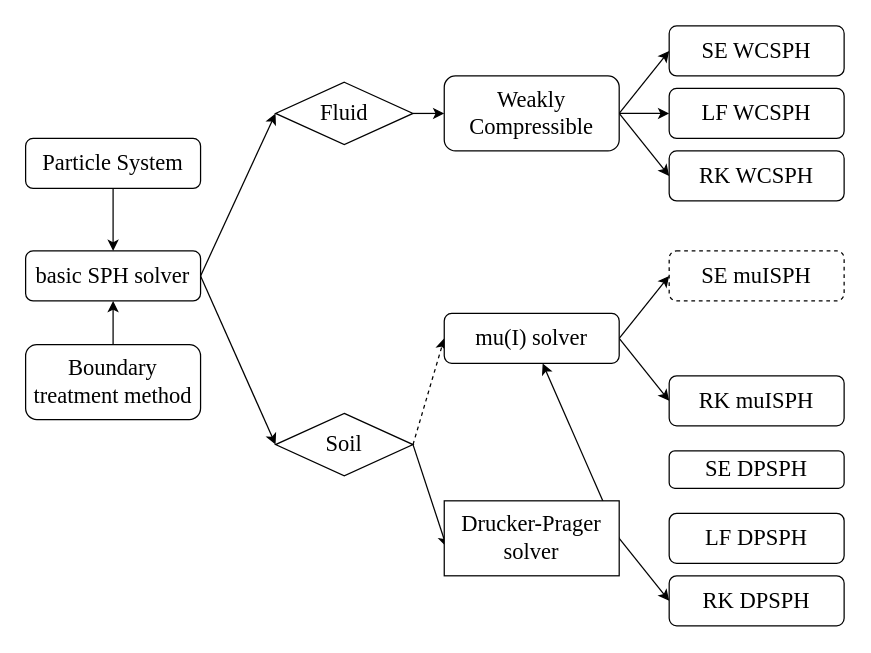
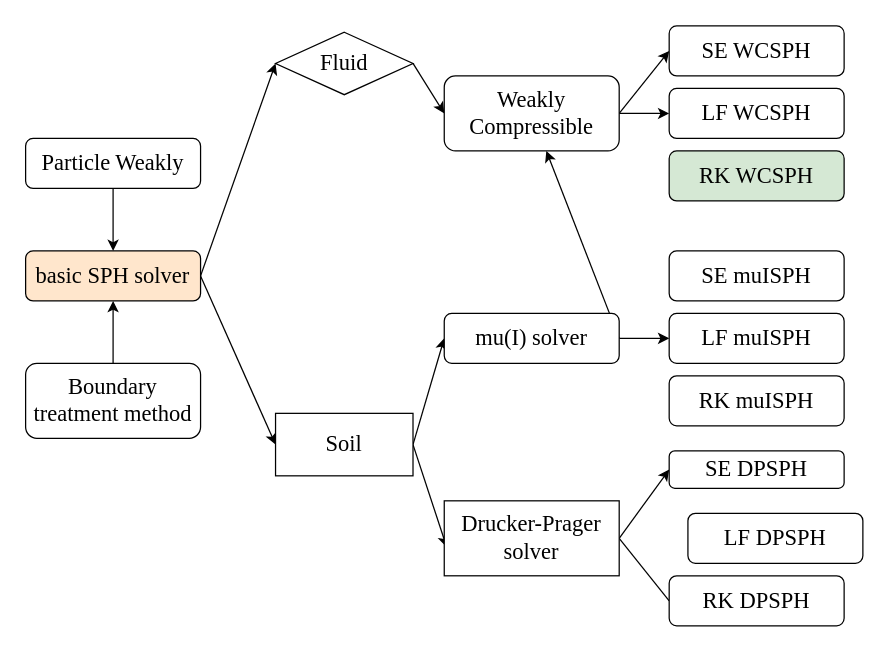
  <mxCell id="0" />
  <mxCell id="1" parent="0" />
  <mxCell id="2" style="edgeStyle=none;html=1;exitX=0.5;exitY=1;exitDx=0;exitDy=0;entryX=0.5;entryY=0;entryDx=0;entryDy=0;" parent="1" source="3" target="6" edge="1"><mxGeometry relative="1" as="geometry" /></mxCell>
- <mxCell id="3" value="Particle System" style="whiteSpace=wrap;html=1;rounded=1;fontStyle=0;fontFamily=Times New Roman;fontSize=18;" parent="1" vertex="1"><mxGeometry x="20" y="110" width="140" height="40" as="geometry" /></mxCell>
+ <mxCell id="3" value="Particle Weakly" style="whiteSpace=wrap;html=1;rounded=1;fontStyle=0;fontFamily=Times New Roman;fontSize=18;" parent="1" vertex="1"><mxGeometry x="20" y="110" width="140" height="40" as="geometry" /></mxCell>
  <mxCell id="4" style="edgeStyle=none;html=1;exitX=1;exitY=0.5;exitDx=0;exitDy=0;entryX=0;entryY=0.5;entryDx=0;entryDy=0;" parent="1" source="6" target="30" edge="1"><mxGeometry relative="1" as="geometry"><mxPoint x="190" y="80" as="targetPoint" /></mxGeometry></mxCell>
  <mxCell id="5" style="edgeStyle=none;html=1;exitX=1;exitY=0.5;exitDx=0;exitDy=0;entryX=0;entryY=0.5;entryDx=0;entryDy=0;" parent="1" source="6" target="31" edge="1"><mxGeometry relative="1" as="geometry"><mxPoint x="220" y="350" as="targetPoint" /></mxGeometry></mxCell>
- <mxCell id="6" value="basic SPH solver" style="whiteSpace=wrap;html=1;rounded=1;fontStyle=0;fontFamily=Times New Roman;fontSize=18;" parent="1" vertex="1"><mxGeometry x="20" y="200" width="140" height="40" as="geometry" /></mxCell>
+ <mxCell id="6" value="basic SPH solver" style="whiteSpace=wrap;html=1;rounded=1;fontStyle=0;fontFamily=Times New Roman;fontSize=18;fillColor=#ffe6cc;" parent="1" vertex="1"><mxGeometry x="20" y="200" width="140" height="40" as="geometry" /></mxCell>
  <mxCell id="7" style="edgeStyle=none;html=1;exitX=1;exitY=0.5;exitDx=0;exitDy=0;entryX=0;entryY=0.5;entryDx=0;entryDy=0;" parent="1" source="10" target="12" edge="1"><mxGeometry relative="1" as="geometry" /></mxCell>
  <mxCell id="8" style="edgeStyle=none;html=1;exitX=1;exitY=0.5;exitDx=0;exitDy=0;entryX=0;entryY=0.5;entryDx=0;entryDy=0;" parent="1" source="10" target="11" edge="1"><mxGeometry relative="1" as="geometry" /></mxCell>
- <mxCell id="9" style="edgeStyle=none;html=1;exitX=1;exitY=0.5;exitDx=0;exitDy=0;entryX=0;entryY=0.5;entryDx=0;entryDy=0;" parent="1" source="10" target="13" edge="1"><mxGeometry relative="1" as="geometry" /></mxCell>
  <mxCell id="10" value="Weakly Compressible" style="whiteSpace=wrap;html=1;rounded=1;fontStyle=0;fontFamily=Times New Roman;fontSize=18;" parent="1" vertex="1"><mxGeometry x="355" y="60" width="140" height="60" as="geometry" /></mxCell>
  <mxCell id="11" value="SE WCSPH" style="whiteSpace=wrap;html=1;rounded=1;fontStyle=0;fontFamily=Times New Roman;fontSize=18;" parent="1" vertex="1"><mxGeometry x="535" y="20" width="140" height="40" as="geometry" /></mxCell>
  <mxCell id="12" value="LF WCSPH" style="whiteSpace=wrap;html=1;rounded=1;fontStyle=0;fontFamily=Times New Roman;fontSize=18;" parent="1" vertex="1"><mxGeometry x="535" y="70" width="140" height="40" as="geometry" /></mxCell>
- <mxCell id="13" value="RK WCSPH" style="whiteSpace=wrap;html=1;rounded=1;fontStyle=0;fontFamily=Times New Roman;fontSize=18;" parent="1" vertex="1"><mxGeometry x="535" y="120" width="140" height="40" as="geometry" /></mxCell>
+ <mxCell id="13" value="RK WCSPH" style="whiteSpace=wrap;html=1;rounded=1;fontStyle=0;fontFamily=Times New Roman;fontSize=18;fillColor=#d5e8d4;" parent="1" vertex="1"><mxGeometry x="535" y="120" width="140" height="40" as="geometry" /></mxCell>
  <mxCell id="14" style="edgeStyle=none;html=1;exitX=1;exitY=0.5;exitDx=0;exitDy=0;entryX=0;entryY=0.5;entryDx=0;entryDy=0;" parent="1" source="30" target="10" edge="1"><mxGeometry relative="1" as="geometry"><mxPoint x="320" y="90" as="sourcePoint" /></mxGeometry></mxCell>
- <mxCell id="15" style="edgeStyle=none;html=1;exitX=1;exitY=0.5;exitDx=0;exitDy=0;entryX=0;entryY=0.5;entryDx=0;entryDy=0;dashed=1;" parent="1" source="31" target="20" edge="1"><mxGeometry relative="1" as="geometry"><mxPoint x="320" y="350" as="sourcePoint" /></mxGeometry></mxCell>
+ <mxCell id="15" style="edgeStyle=none;html=1;exitX=1;exitY=0.5;exitDx=0;exitDy=0;entryX=0;entryY=0.5;entryDx=0;entryDy=0;" parent="1" source="31" target="20" edge="1"><mxGeometry relative="1" as="geometry"><mxPoint x="320" y="350" as="sourcePoint" /></mxGeometry></mxCell>
  <mxCell id="16" style="edgeStyle=none;html=1;exitX=1;exitY=0.5;exitDx=0;exitDy=0;entryX=0.014;entryY=0.617;entryDx=0;entryDy=0;entryPerimeter=0;" parent="1" source="31" target="26" edge="1"><mxGeometry relative="1" as="geometry"><mxPoint x="320" y="350" as="sourcePoint" /></mxGeometry></mxCell>
- <mxCell id="17" style="edgeStyle=none;html=1;exitX=1;exitY=0.5;exitDx=0;exitDy=0;entryX=0;entryY=0.5;entryDx=0;entryDy=0;" parent="1" source="20" target="21" edge="1"><mxGeometry relative="1" as="geometry" /></mxCell>
- <mxCell id="19" style="edgeStyle=none;html=1;exitX=1;exitY=0.5;exitDx=0;exitDy=0;entryX=0;entryY=0.5;entryDx=0;entryDy=0;" parent="1" source="20" target="23" edge="1"><mxGeometry relative="1" as="geometry" /></mxCell>
+ <mxCell id="17" style="edgeStyle=none;html=1;exitX=1;exitY=0.5;exitDx=0;exitDy=0;" parent="1" source="20" target="10" edge="1"><mxGeometry relative="1" as="geometry" /></mxCell>
+ <mxCell id="18" style="edgeStyle=none;html=1;exitX=1;exitY=0.5;exitDx=0;exitDy=0;entryX=0;entryY=0.5;entryDx=0;entryDy=0;" parent="1" source="20" target="22" edge="1"><mxGeometry relative="1" as="geometry" /></mxCell>
  <mxCell id="20" value="mu(I) solver" style="whiteSpace=wrap;html=1;rounded=1;fontStyle=0;fontFamily=Times New Roman;fontSize=18;" parent="1" vertex="1"><mxGeometry x="355" y="250" width="140" height="40" as="geometry" /></mxCell>
- <mxCell id="21" value="SE muISPH" style="whiteSpace=wrap;html=1;rounded=1;fontStyle=0;fontFamily=Times New Roman;fontSize=18;dashed=1;" parent="1" vertex="1"><mxGeometry x="535" y="200" width="140" height="40" as="geometry" /></mxCell>
+ <mxCell id="21" value="SE muISPH" style="whiteSpace=wrap;html=1;rounded=1;fontStyle=0;fontFamily=Times New Roman;fontSize=18;" parent="1" vertex="1"><mxGeometry x="535" y="200" width="140" height="40" as="geometry" /></mxCell>
+ <mxCell id="22" value="LF muISPH" style="whiteSpace=wrap;html=1;rounded=1;fontStyle=0;fontFamily=Times New Roman;fontSize=18;" parent="1" vertex="1"><mxGeometry x="535" y="250" width="140" height="40" as="geometry" /></mxCell>
  <mxCell id="23" value="RK muISPH" style="whiteSpace=wrap;html=1;rounded=1;fontStyle=0;fontFamily=Times New Roman;fontSize=18;" parent="1" vertex="1"><mxGeometry x="535" y="300" width="140" height="40" as="geometry" /></mxCell>
- <mxCell id="24" style="edgeStyle=none;html=1;exitX=1;exitY=0.5;exitDx=0;exitDy=0;" parent="1" source="26" target="20" edge="1"><mxGeometry relative="1" as="geometry" /></mxCell>
- <mxCell id="25" style="edgeStyle=none;html=1;exitX=1;exitY=0.5;exitDx=0;exitDy=0;entryX=0;entryY=0.5;entryDx=0;entryDy=0;" parent="1" source="26" target="29" edge="1"><mxGeometry relative="1" as="geometry" /></mxCell>
+ <mxCell id="24" style="edgeStyle=none;html=1;exitX=1;exitY=0.5;exitDx=0;exitDy=0;entryX=0;entryY=0.5;entryDx=0;entryDy=0;" parent="1" source="26" target="27" edge="1"><mxGeometry relative="1" as="geometry" /></mxCell>
+ <mxCell id="25" style="edgeStyle=none;html=1;exitX=1;exitY=0.5;exitDx=0;exitDy=0;entryX=0;entryY=0.5;entryDx=0;entryDy=0;endArrow=none;" parent="1" source="26" target="29" edge="1"><mxGeometry relative="1" as="geometry" /></mxCell>
  <mxCell id="26" value="Drucker-Prager solver" style="whiteSpace=wrap;html=1;fontStyle=0;fontFamily=Times New Roman;fontSize=18;rounded=0;" parent="1" vertex="1"><mxGeometry x="355" y="400" width="140" height="60" as="geometry" /></mxCell>
  <mxCell id="27" value="SE DPSPH" style="whiteSpace=wrap;html=1;rounded=1;fontStyle=0;fontFamily=Times New Roman;fontSize=18;" parent="1" vertex="1"><mxGeometry x="535" y="360" width="140" height="30" as="geometry" /></mxCell>
- <mxCell id="28" value="LF DPSPH" style="whiteSpace=wrap;html=1;rounded=1;fontStyle=0;fontFamily=Times New Roman;fontSize=18;" parent="1" vertex="1"><mxGeometry x="535" y="410" width="140" height="40" as="geometry" /></mxCell>
+ <mxCell id="28" value="LF DPSPH" style="whiteSpace=wrap;html=1;rounded=1;fontStyle=0;fontFamily=Times New Roman;fontSize=18;" parent="1" vertex="1"><mxGeometry x="550" y="410" width="140" height="40" as="geometry" /></mxCell>
  <mxCell id="29" value="RK DPSPH" style="whiteSpace=wrap;html=1;rounded=1;fontStyle=0;fontFamily=Times New Roman;fontSize=18;" parent="1" vertex="1"><mxGeometry x="535" y="460" width="140" height="40" as="geometry" /></mxCell>
- <mxCell id="30" value="Fluid" style="rhombus;whiteSpace=wrap;html=1;fontSize=18;fontFamily=Times New Roman;rounded=0;fontStyle=0;" parent="1" vertex="1"><mxGeometry x="220" y="65" width="110" height="50" as="geometry" /></mxCell>
- <mxCell id="31" value="Soil" style="rhombus;whiteSpace=wrap;html=1;fontSize=18;fontFamily=Times New Roman;rounded=0;fontStyle=0;" parent="1" vertex="1"><mxGeometry x="220" y="330" width="110" height="50" as="geometry" /></mxCell>
+ <mxCell id="30" value="Fluid" style="rhombus;whiteSpace=wrap;html=1;fontSize=18;fontFamily=Times New Roman;rounded=0;fontStyle=0;" parent="1" vertex="1"><mxGeometry x="220" y="25" width="110" height="50" as="geometry" /></mxCell>
+ <mxCell id="31" value="Soil" style="whiteSpace=wrap;html=1;fontSize=18;fontFamily=Times New Roman;fontStyle=0;rounded=0;" parent="1" vertex="1"><mxGeometry x="220" y="330" width="110" height="50" as="geometry" /></mxCell>
  <mxCell id="32" style="edgeStyle=none;html=1;exitX=0.5;exitY=0;exitDx=0;exitDy=0;entryX=0.5;entryY=1;entryDx=0;entryDy=0;" edge="1" parent="1" source="33" target="6"><mxGeometry relative="1" as="geometry" /></mxCell>
- <mxCell id="33" value="Boundary treatment method" style="whiteSpace=wrap;html=1;rounded=1;fontStyle=0;fontFamily=Times New Roman;fontSize=18;" vertex="1" parent="1"><mxGeometry x="20" y="275" width="140" height="60" as="geometry" /></mxCell>
+ <mxCell id="33" value="Boundary treatment method" style="whiteSpace=wrap;html=1;rounded=1;fontStyle=0;fontFamily=Times New Roman;fontSize=18;" vertex="1" parent="1"><mxGeometry x="20" y="290" width="140" height="60" as="geometry" /></mxCell>
